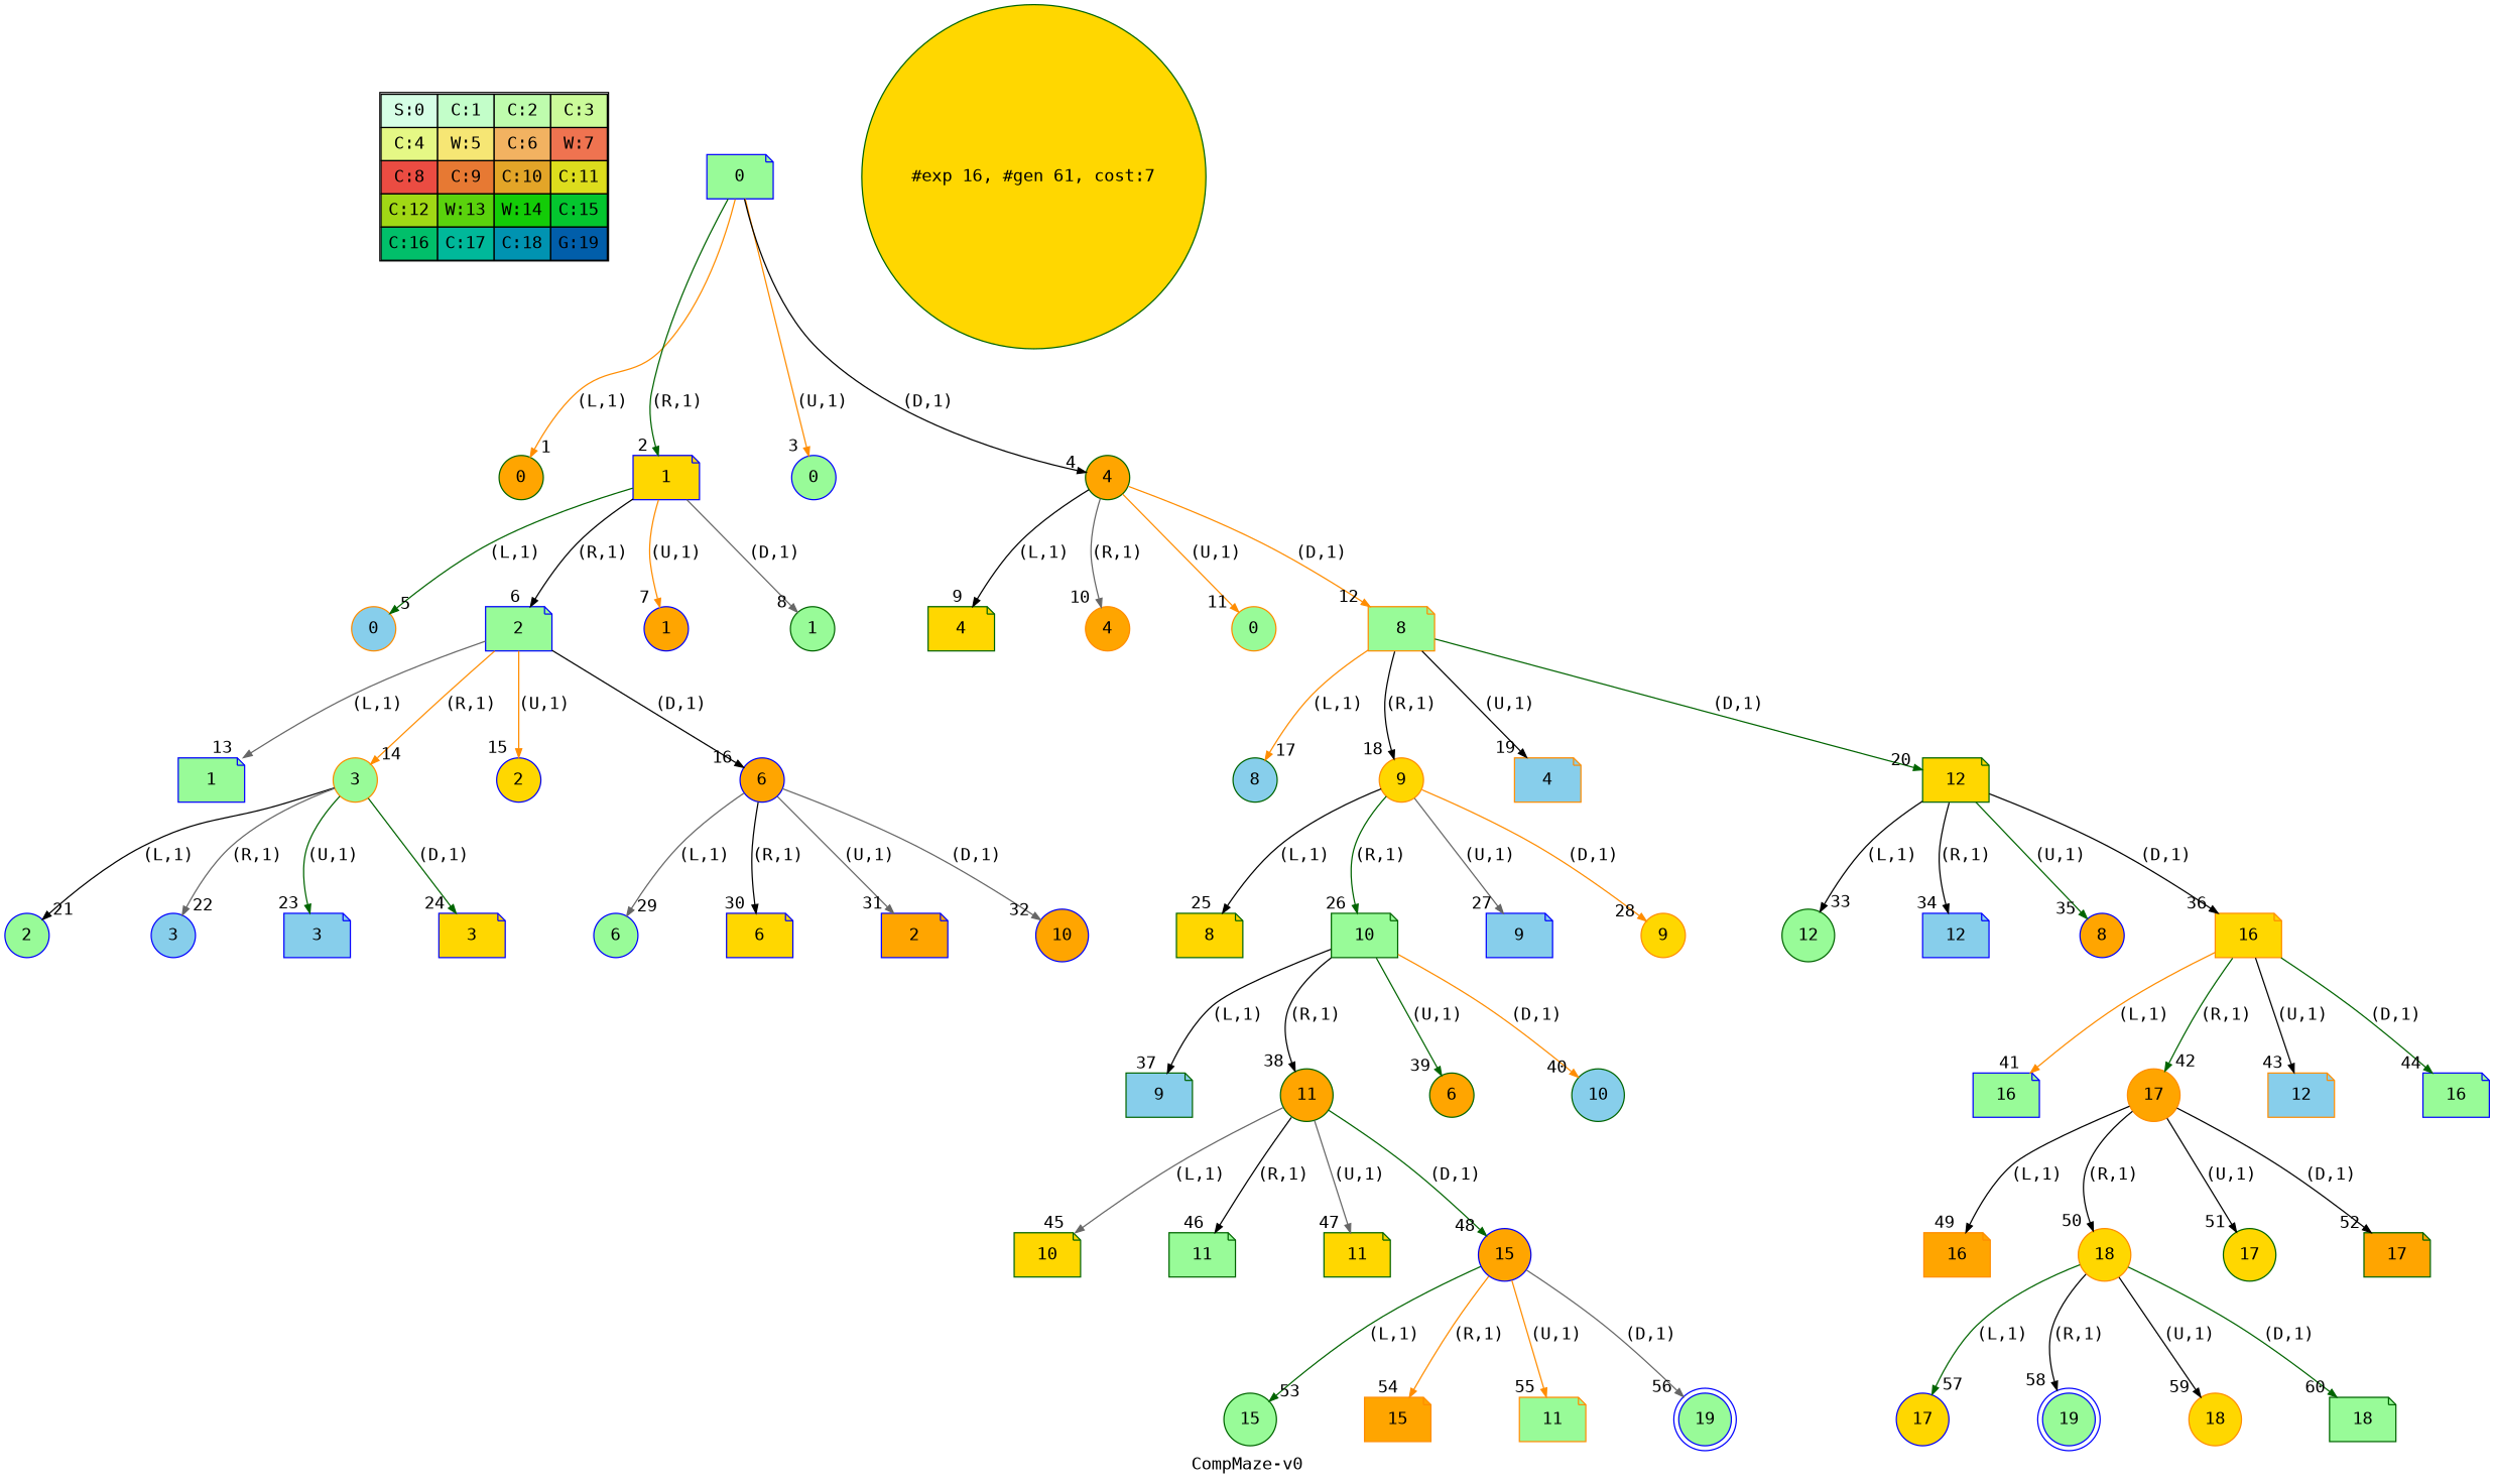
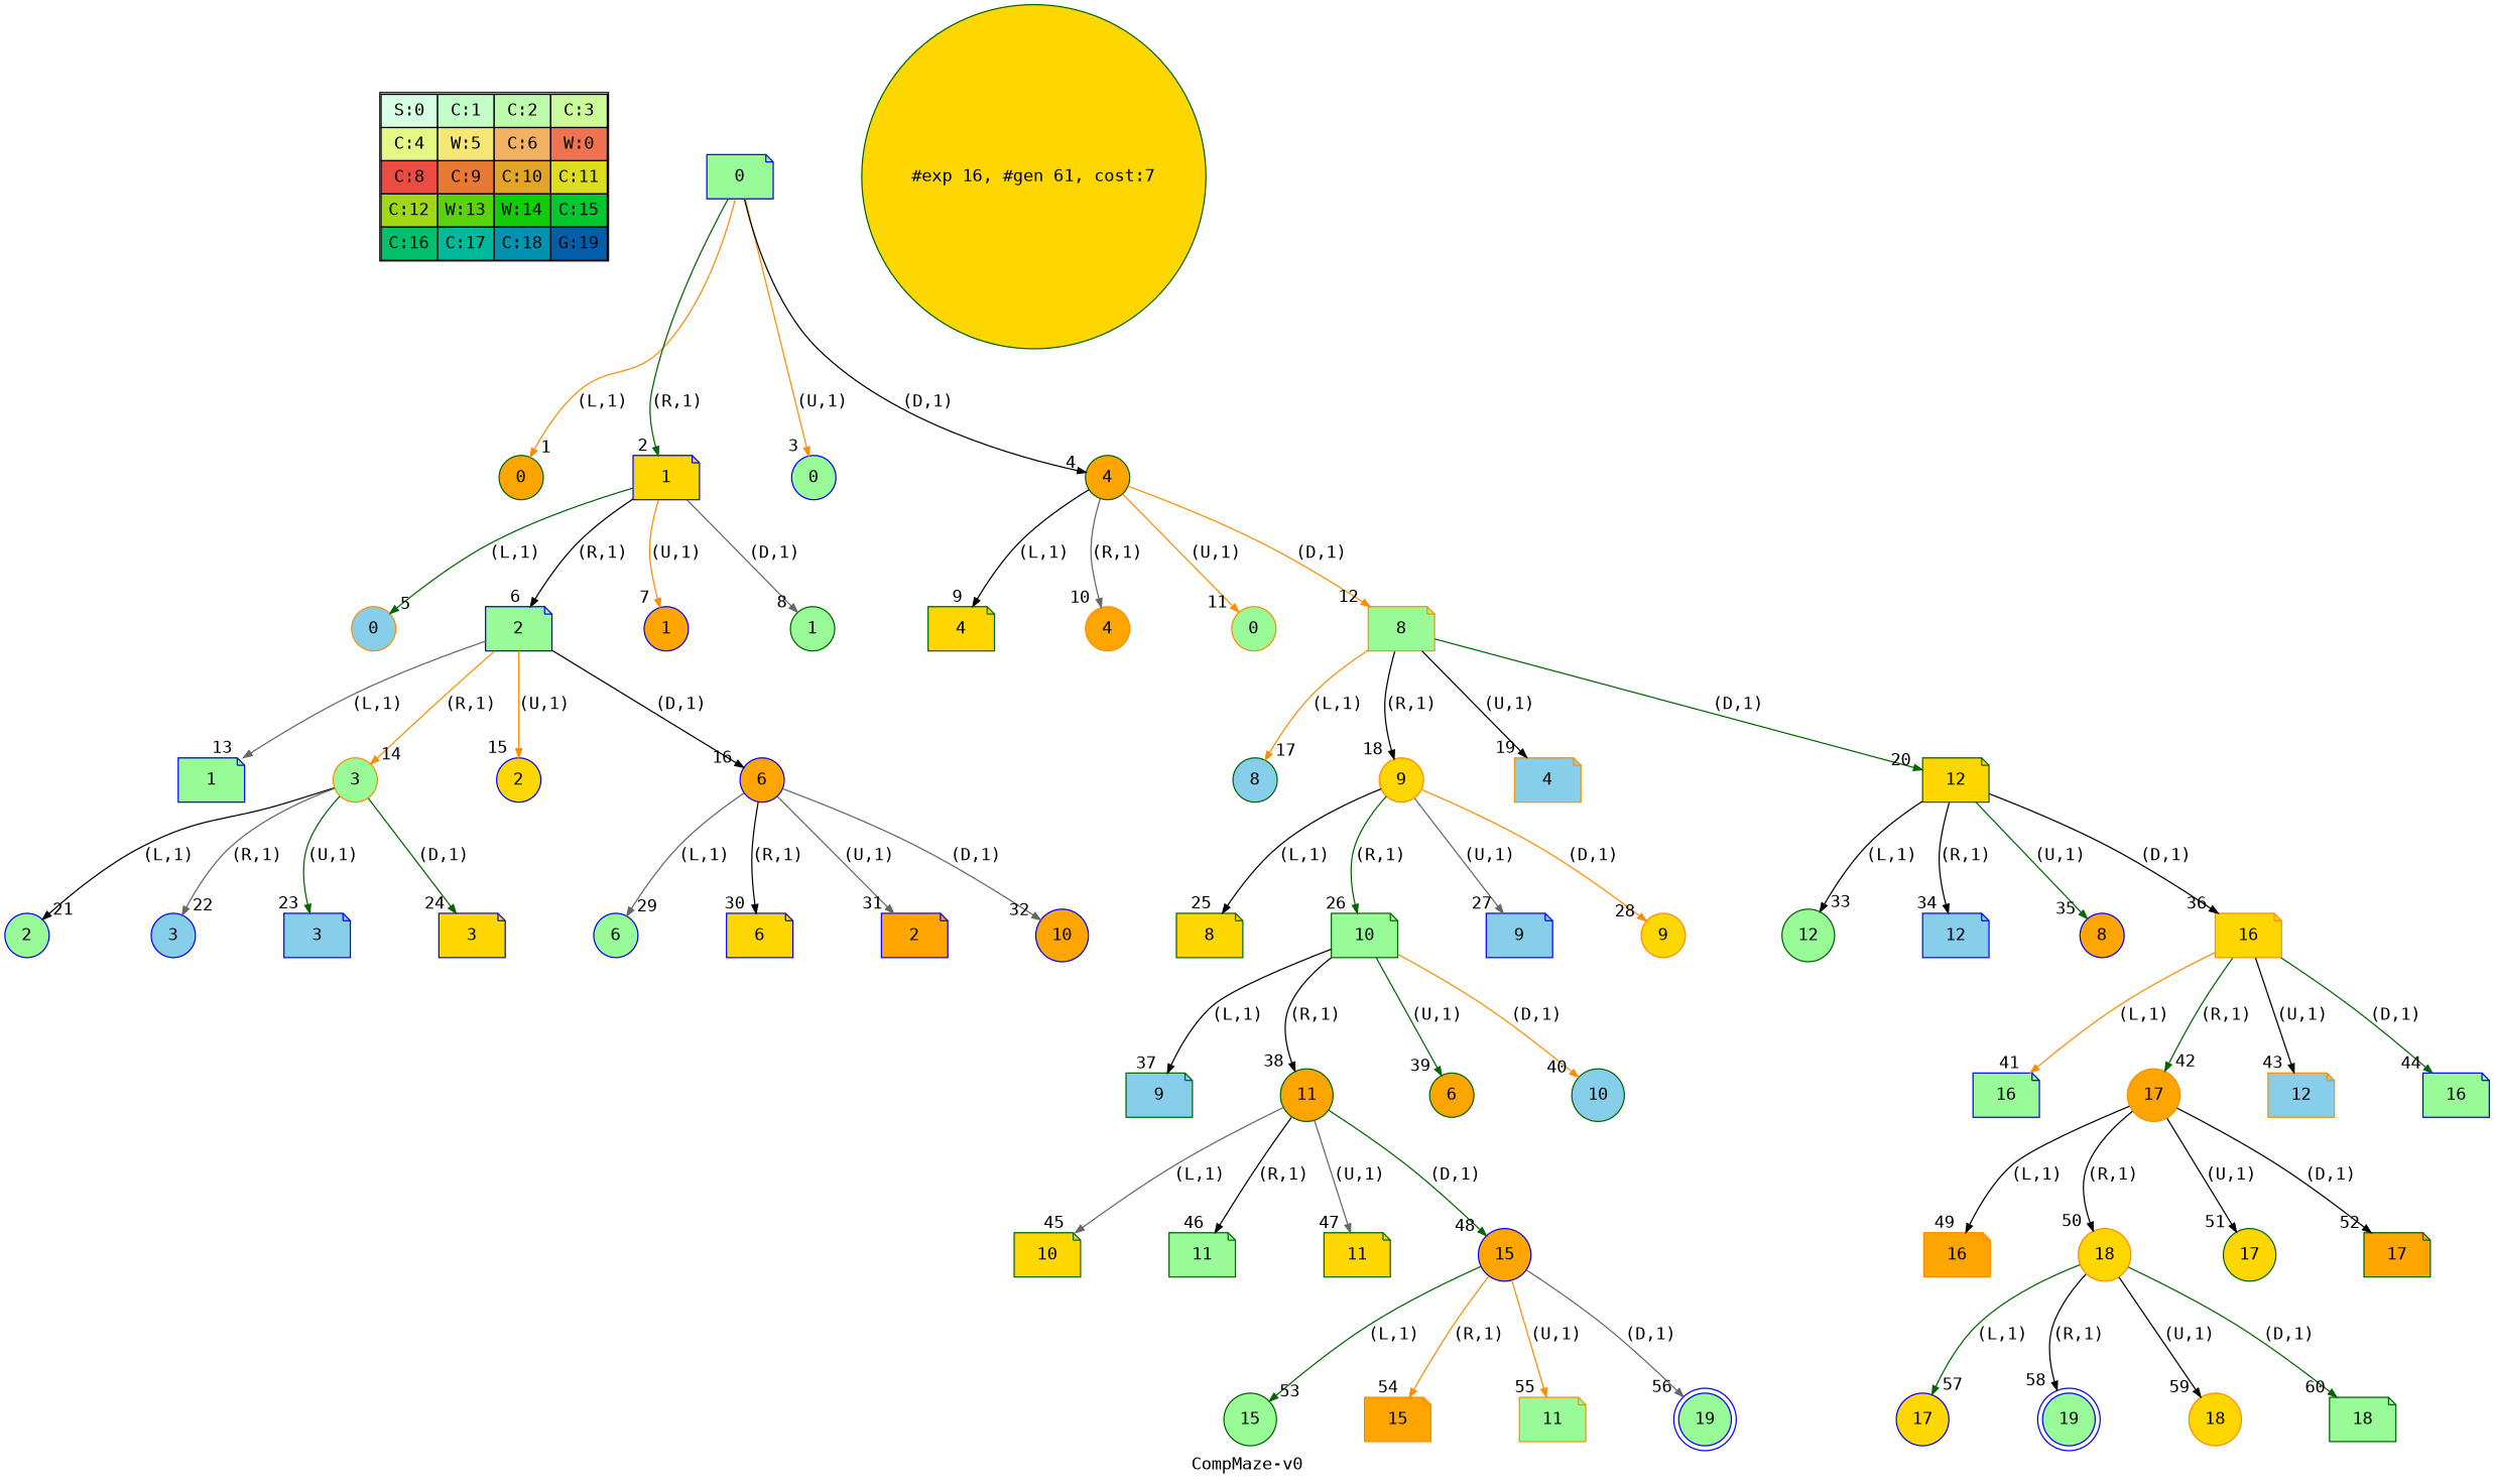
  digraph {
    label="CompMaze-v0"
    nodesep=1
    ranksep=1
    fontname="DejaVu Sans Mono"
    node [shape=circle fontname="DejaVu Sans Mono" color=blue fillcolor=palegreen style=filled]
    edge [arrowsize=0.7 color=black fontname="DejaVu Sans Mono"]
-   n1 [label=<<table border="1" cellpadding="5" cellspacing="0" cellborder="1"><tr><td bgcolor="0.39803922 0.15947579 0.99679532 1.        ">S:0</td><td bgcolor="0.35098039 0.23194764 0.99315867 1.        ">C:1</td><td bgcolor="0.29607843 0.31486959 0.98720184 1.        ">C:2</td><td bgcolor="0.24901961 0.38410575 0.98063477 1.        ">C:3</td></tr><tr><td bgcolor="0.19411765 0.46220388 0.97128103 1.        ">C:4</td><td bgcolor="0.14705882 0.52643216 0.96182564 1.        ">W:5</td><td bgcolor="0.09215686 0.59770746 0.94913494 1.        ">C:6</td><td bgcolor="0.0372549  0.66454018 0.93467977 1.        ">W:7</td></tr><tr><td bgcolor="0.00980392 0.71791192 0.92090552 1.        ">C:8</td><td bgcolor="0.06470588 0.77520398 0.9032472  1.        ">C:9</td><td bgcolor="0.11176471 0.81974048 0.88677369 1.        ">C:10</td><td bgcolor="0.16666667 0.8660254  0.8660254  1.        ">C:11</td></tr><tr><td bgcolor="0.21372549 0.9005867  0.84695821 1.        ">C:12</td><td bgcolor="0.26862745 0.93467977 0.82325295 1.        ">W:13</td><td bgcolor="0.32352941 0.96182564 0.79801723 1.        ">W:14</td><td bgcolor="0.37058824 0.97940977 0.77520398 1.        ">C:15</td></tr><tr><td bgcolor="0.4254902  0.99315867 0.74725253 1.        ">C:16</td><td bgcolor="0.47254902 0.99907048 0.72218645 1.        ">C:17</td><td bgcolor="0.52745098 0.99907048 0.69169844 1.        ">C:18</td><td bgcolor="0.5745098  0.99315867 0.66454018 1.        ">G:19</td></tr></table>> shape=plaintext color="" fillcolor="" style=""]
+   n1 [label=<<table border="1" cellpadding="5" cellspacing="0" cellborder="1"><tr><td bgcolor="0.39803922 0.15947579 0.99679532 1.        ">S:0</td><td bgcolor="0.35098039 0.23194764 0.99315867 1.        ">C:1</td><td bgcolor="0.29607843 0.31486959 0.98720184 1.        ">C:2</td><td bgcolor="0.24901961 0.38410575 0.98063477 1.        ">C:3</td></tr><tr><td bgcolor="0.19411765 0.46220388 0.97128103 1.        ">C:4</td><td bgcolor="0.14705882 0.52643216 0.96182564 1.        ">W:5</td><td bgcolor="0.09215686 0.59770746 0.94913494 1.        ">C:6</td><td bgcolor="0.0372549  0.66454018 0.93467977 1.        ">W:0</td></tr><tr><td bgcolor="0.00980392 0.71791192 0.92090552 1.        ">C:8</td><td bgcolor="0.06470588 0.77520398 0.9032472  1.        ">C:9</td><td bgcolor="0.11176471 0.81974048 0.88677369 1.        ">C:10</td><td bgcolor="0.16666667 0.8660254  0.8660254  1.        ">C:11</td></tr><tr><td bgcolor="0.21372549 0.9005867  0.84695821 1.        ">C:12</td><td bgcolor="0.26862745 0.93467977 0.82325295 1.        ">W:13</td><td bgcolor="0.32352941 0.96182564 0.79801723 1.        ">W:14</td><td bgcolor="0.37058824 0.97940977 0.77520398 1.        ">C:15</td></tr><tr><td bgcolor="0.4254902  0.99315867 0.74725253 1.        ">C:16</td><td bgcolor="0.47254902 0.99907048 0.72218645 1.        ">C:17</td><td bgcolor="0.52745098 0.99907048 0.69169844 1.        ">C:18</td><td bgcolor="0.5745098  0.99315867 0.66454018 1.        ">G:19</td></tr></table>> shape=plaintext color="" fillcolor="" style=""]
    n2 [label=0 shape=note]
    n3 [color=darkgreen fillcolor=orange label=0]
    n4 [fillcolor=gold label=1 shape=note]
    n5 [label=0]
    n6 [color=darkgreen fillcolor=orange label=4]
    n7 [color=darkorange fillcolor=skyblue label=0]
    n8 [label=2 shape=note]
    n9 [fillcolor=orange label=1]
    n10 [color=darkgreen label=1]
    n11 [color=darkgreen fillcolor=gold label=4 shape=note]
    n12 [color=darkorange fillcolor=orange label=4]
    n13 [color=darkorange label=0]
    n14 [color=darkorange label=8 shape=note]
    n15 [label=1 shape=note]
    n16 [color=darkorange label=3]
    n17 [fillcolor=gold label=2]
    n18 [fillcolor=orange label=6]
    n19 [color=darkgreen fillcolor=skyblue label=8]
    n20 [color=darkorange fillcolor=gold label=9]
    n21 [color=darkorange fillcolor=skyblue label=4 shape=note]
    n22 [color=darkgreen fillcolor=gold label=12 shape=note]
    n23 [label=2]
    n24 [fillcolor=skyblue label=3]
    n25 [fillcolor=skyblue label=3 shape=note]
    n26 [fillcolor=gold label=3 shape=note]
    n27 [label=6]
    n28 [fillcolor=gold label=6 shape=note]
    n29 [fillcolor=orange label=2 shape=note]
    n30 [fillcolor=orange label=10]
    n31 [color=darkgreen fillcolor=gold label=8 shape=note]
    n32 [color=darkgreen label=10 shape=note]
    n33 [fillcolor=skyblue label=9 shape=note]
    n34 [color=darkorange fillcolor=gold label=9]
    n35 [color=darkgreen label=12]
    n36 [fillcolor=skyblue label=12 shape=note]
    n37 [fillcolor=orange label=8]
    n38 [color=darkorange fillcolor=gold label=16 shape=note]
    n39 [color=darkgreen fillcolor=skyblue label=9 shape=note]
    n40 [color=darkgreen fillcolor=orange label=11]
    n41 [color=darkgreen fillcolor=orange label=6]
    n42 [color=darkgreen fillcolor=skyblue label=10]
    n43 [label=16 shape=note]
    n44 [color=darkorange fillcolor=orange label=17]
    n45 [color=darkorange fillcolor=skyblue label=12 shape=note]
    n46 [label=16 shape=note]
    n47 [color=darkgreen fillcolor=gold label=10 shape=note]
    n48 [color=darkgreen label=11 shape=note]
    n49 [color=darkgreen fillcolor=gold label=11 shape=note]
    n50 [fillcolor=orange label=15]
    n51 [color=darkorange fillcolor=orange label=16 shape=note]
    n52 [color=darkorange fillcolor=gold label=18]
    n53 [color=darkgreen fillcolor=gold label=17]
    n54 [color=darkgreen fillcolor=orange label=17 shape=note]
    n55 [color=darkgreen label=15]
    n56 [color=darkorange fillcolor=orange label=15 shape=note]
    n57 [color=darkorange label=11 shape=note]
    n58 [label=19 peripheries=2]
    n59 [fillcolor=gold label=17]
    n60 [label=19 peripheries=2]
    n61 [color=darkorange fillcolor=gold label=18]
    n62 [color=darkgreen label=18 shape=note]
    "#exp 16, #gen 61, cost:7" [fillcolor=gold color=darkgreen]
    subgraph sub_1 {
      label=Map
      n1
    }
    n2 -> n3 [color=darkorange headlabel=" 1 " label="(L,1)"]
    n2 -> n4 [color=darkgreen headlabel=" 2 " label="(R,1)"]
    n2 -> n5 [color=darkorange headlabel=" 3 " label="(U,1)"]
    n2 -> n6 [headlabel=" 4 " label="(D,1)"]
    n4 -> n7 [color=darkgreen headlabel=" 5 " label="(L,1)"]
    n4 -> n8 [headlabel=" 6 " label="(R,1)"]
    n4 -> n9 [color=darkorange headlabel=" 7 " label="(U,1)"]
    n4 -> n10 [color=gray40 headlabel=" 8 " label="(D,1)"]
    n6 -> n11 [headlabel=" 9 " label="(L,1)"]
    n6 -> n12 [color=gray40 headlabel=" 10 " label="(R,1)"]
    n6 -> n13 [color=darkorange headlabel=" 11 " label="(U,1)"]
    n6 -> n14 [color=darkorange headlabel=" 12 " label="(D,1)"]
    n8 -> n15 [color=gray40 headlabel=" 13 " label="(L,1)"]
    n8 -> n16 [color=darkorange headlabel=" 14 " label="(R,1)"]
    n8 -> n17 [color=darkorange headlabel=" 15 " label="(U,1)"]
    n8 -> n18 [headlabel=" 16 " label="(D,1)"]
    n14 -> n19 [color=darkorange headlabel=" 17 " label="(L,1)"]
    n14 -> n20 [headlabel=" 18 " label="(R,1)"]
    n14 -> n21 [headlabel=" 19 " label="(U,1)"]
    n14 -> n22 [color=darkgreen headlabel=" 20 " label="(D,1)"]
    n16 -> n23 [headlabel=" 21 " label="(L,1)"]
    n16 -> n24 [color=gray40 headlabel=" 22 " label="(R,1)"]
    n16 -> n25 [color=darkgreen headlabel=" 23 " label="(U,1)"]
    n16 -> n26 [color=darkgreen headlabel=" 24 " label="(D,1)"]
    n18 -> n27 [color=gray40 headlabel=" 29 " label="(L,1)"]
    n18 -> n28 [headlabel=" 30 " label="(R,1)"]
    n18 -> n29 [color=gray40 headlabel=" 31 " label="(U,1)"]
    n18 -> n30 [color=gray40 headlabel=" 32 " label="(D,1)"]
    n20 -> n31 [headlabel=" 25 " label="(L,1)"]
    n20 -> n32 [color=darkgreen headlabel=" 26 " label="(R,1)"]
    n20 -> n33 [color=gray40 headlabel=" 27 " label="(U,1)"]
    n20 -> n34 [color=darkorange headlabel=" 28 " label="(D,1)"]
    n22 -> n35 [headlabel=" 33 " label="(L,1)"]
    n22 -> n36 [headlabel=" 34 " label="(R,1)"]
    n22 -> n37 [color=darkgreen headlabel=" 35 " label="(U,1)"]
    n22 -> n38 [headlabel=" 36 " label="(D,1)"]
    n32 -> n39 [headlabel=" 37 " label="(L,1)"]
    n32 -> n40 [headlabel=" 38 " label="(R,1)"]
    n32 -> n41 [color=darkgreen headlabel=" 39 " label="(U,1)"]
    n32 -> n42 [color=darkorange headlabel=" 40 " label="(D,1)"]
    n38 -> n43 [color=darkorange headlabel=" 41 " label="(L,1)"]
    n38 -> n44 [color=darkgreen headlabel=" 42 " label="(R,1)"]
    n38 -> n45 [headlabel=" 43 " label="(U,1)"]
    n38 -> n46 [color=darkgreen headlabel=" 44 " label="(D,1)"]
    n40 -> n47 [color=gray40 headlabel=" 45 " label="(L,1)"]
    n40 -> n48 [headlabel=" 46 " label="(R,1)"]
    n40 -> n49 [color=gray40 headlabel=" 47 " label="(U,1)"]
    n40 -> n50 [color=darkgreen headlabel=" 48 " label="(D,1)"]
    n44 -> n51 [headlabel=" 49 " label="(L,1)"]
    n44 -> n52 [headlabel=" 50 " label="(R,1)"]
    n44 -> n53 [headlabel=" 51 " label="(U,1)"]
    n44 -> n54 [headlabel=" 52 " label="(D,1)"]
    n50 -> n55 [color=darkgreen headlabel=" 53 " label="(L,1)"]
    n50 -> n56 [color=darkorange headlabel=" 54 " label="(R,1)"]
    n50 -> n57 [color=darkorange headlabel=" 55 " label="(U,1)"]
    n50 -> n58 [color=gray40 headlabel=" 56 " label="(D,1)"]
    n52 -> n59 [color=darkgreen headlabel=" 57 " label="(L,1)"]
    n52 -> n60 [headlabel=" 58 " label="(R,1)"]
    n52 -> n61 [headlabel=" 59 " label="(U,1)"]
    n52 -> n62 [color=darkgreen headlabel=" 60 " label="(D,1)"]
  }
